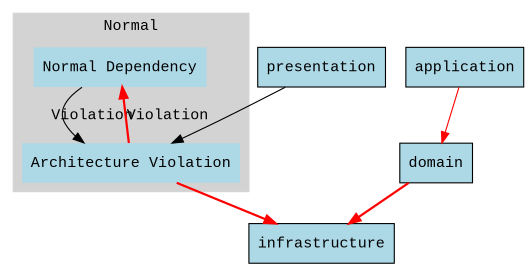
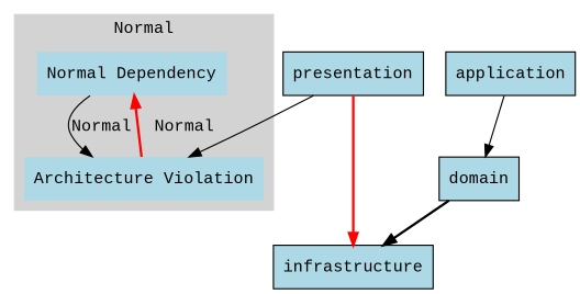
  digraph {
    fontname="Liberation Mono"
    rankdir=TB
    node [fillcolor=lightblue fontname="Liberation Mono" shape=box style=filled]
    edge [color=red fontname="Liberation Mono"]
    n1 [label="Normal Dependency" shape=plaintext]
    n2 [label="Architecture Violation" shape=plaintext]
    n3 [label=domain]
    n4 [label=infrastructure]
    n5 [label=application]
    n6 [label=presentation]
    subgraph cluster_1 {
      color=lightgrey
      label=Normal
      style=filled
      n1
      n2
    }
-   n1 -> n2 [color=black label=Violation]
-   n2 -> n1 [label=Violation penwidth=2.0]
-   n3 -> n4 [penwidth=2.0]
-   n5 -> n3
+   n1 -> n2 [color=black label=Normal]
+   n2 -> n1 [label=Normal penwidth=2.0]
+   n3 -> n4 [color=black penwidth=2.0]
+   n5 -> n3 [color=""]
    n6 -> n2 [color=""]
-   n2 -> n4 [penwidth=2.0]
+   n6 -> n4 [penwidth=2.0]
  }
